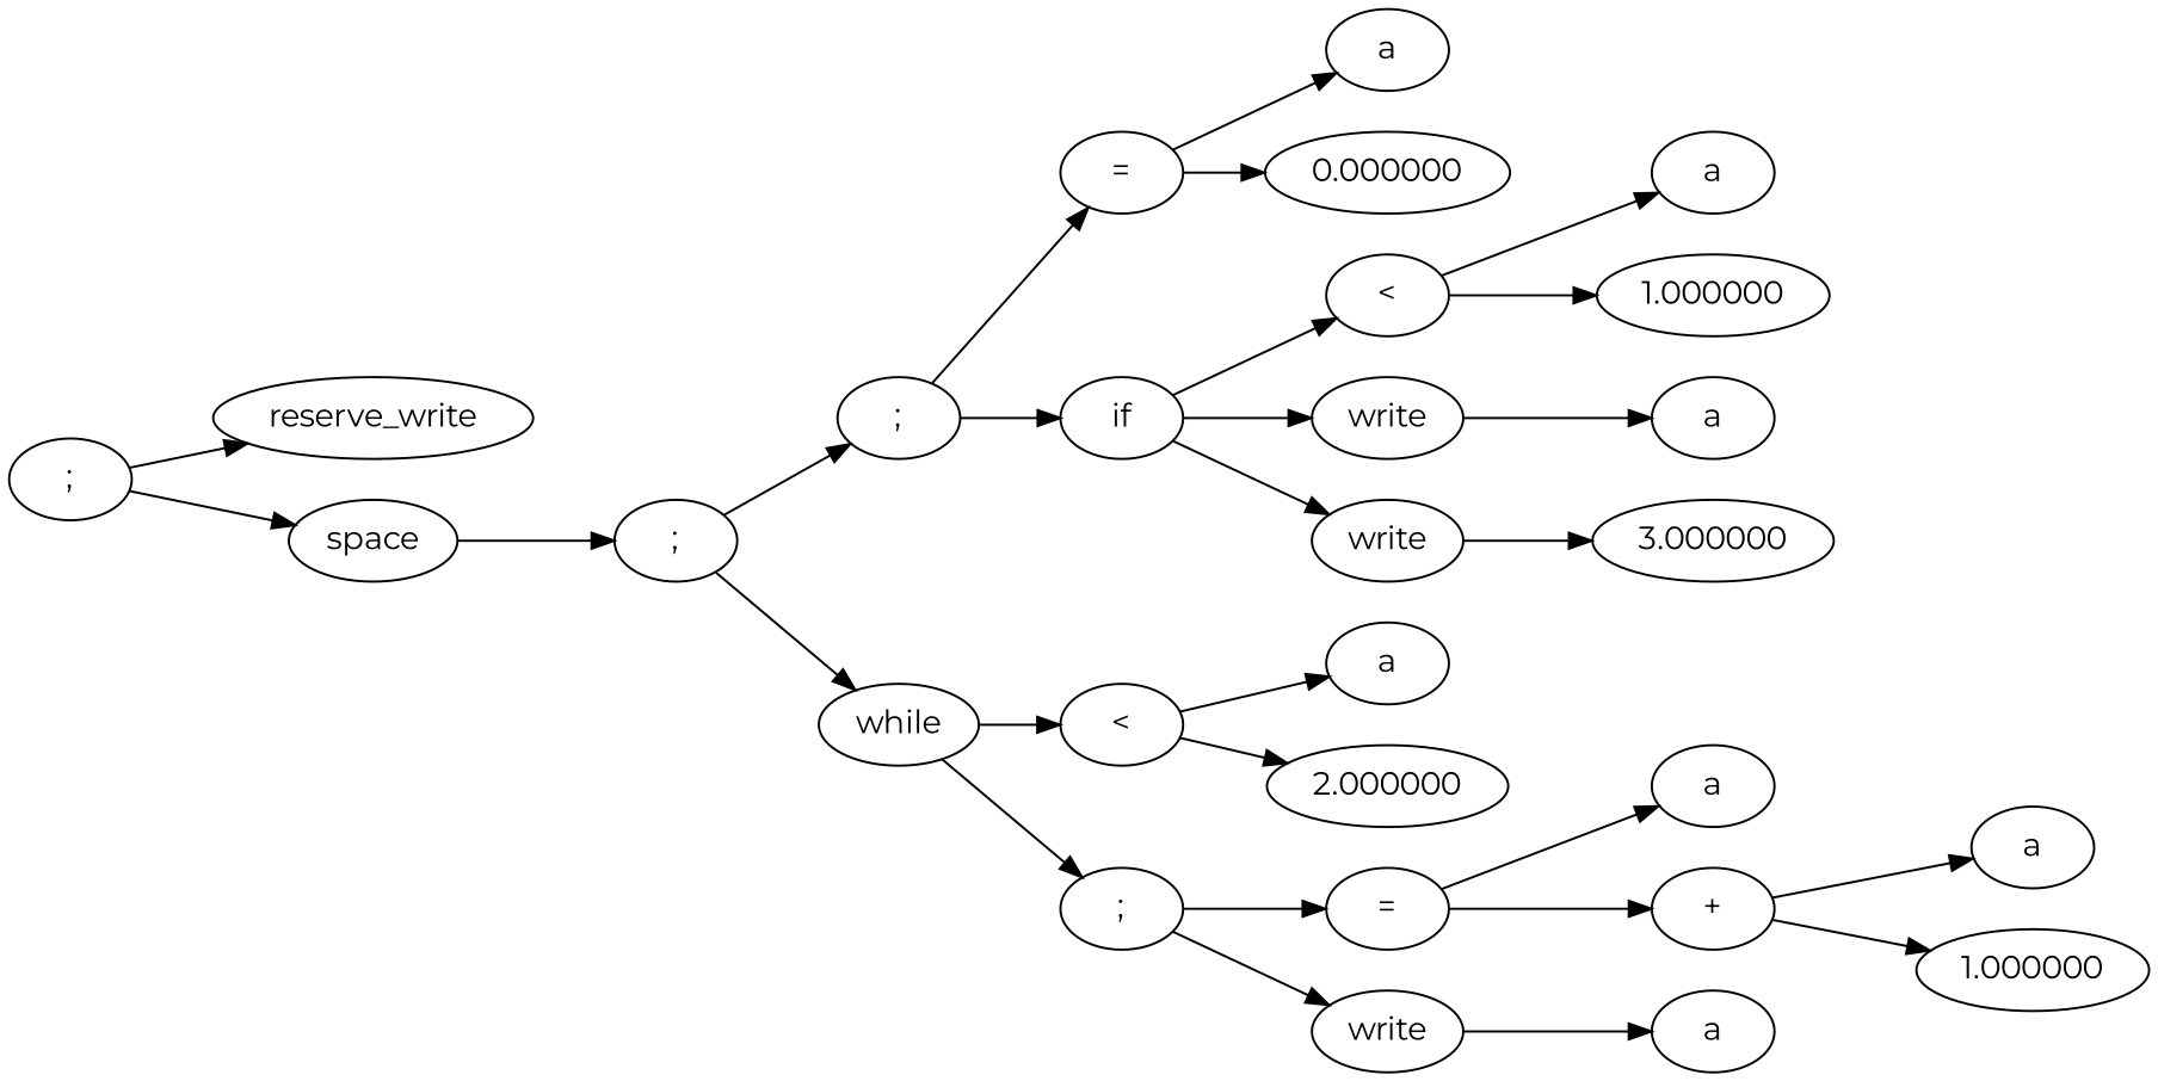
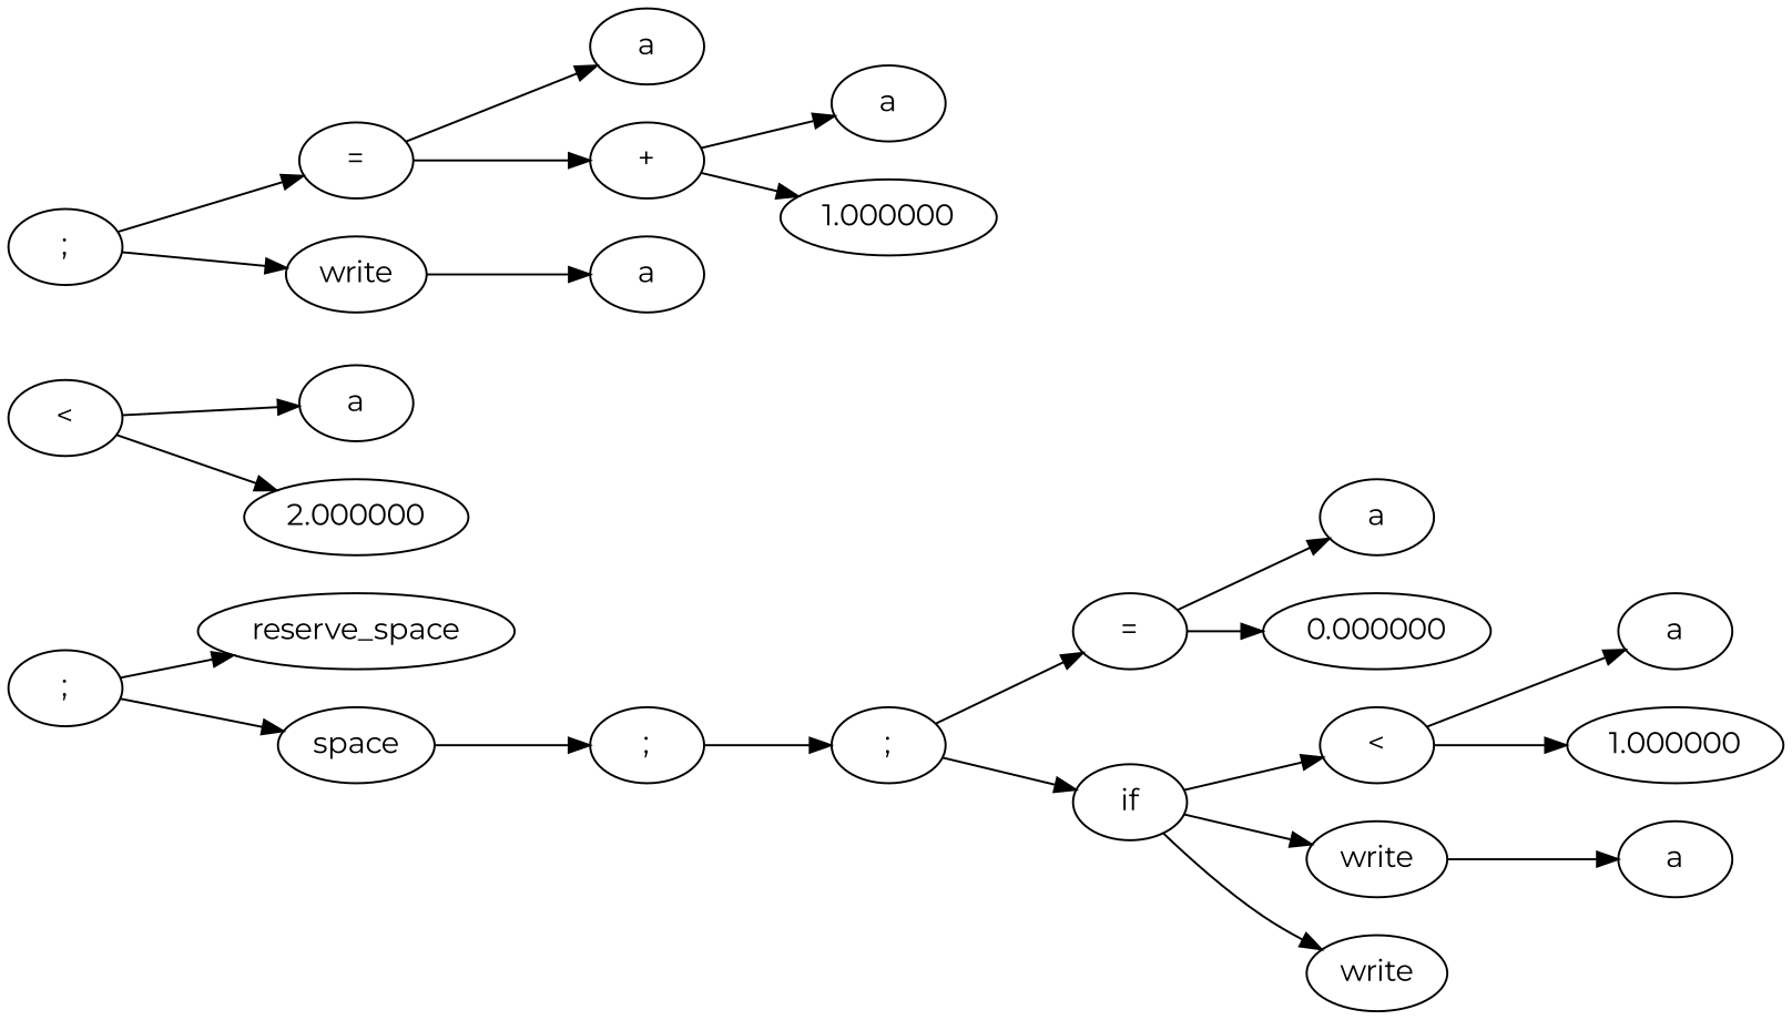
  digraph {
    fontname=Montserrat
    rankdir=LR
    node [fontname=Montserrat]
    edge [fontname=Montserrat]
-   n1 [label=reserve_write]
+   n1 [label=reserve_space]
    n2 [label=a]
    n3 [label=0.000000]
    n4 [label="="]
    n5 [label=a]
    n6 [label=1.000000]
    n7 [label="<"]
    n8 [label=a]
    n9 [label=write]
-   n10 [label=3.000000]
    n11 [label=write]
    n12 [label=if]
    n13 [label=";"]
    n14 [label=a]
    n15 [label=2.000000]
    n16 [label="<"]
    n17 [label=a]
    n18 [label=a]
    n19 [label=1.000000]
    n20 [label="+"]
    n21 [label="="]
    n22 [label=a]
    n23 [label=write]
    n24 [label=";"]
-   n25 [label=while]
    n26 [label=";"]
    n27 [label=space]
    n28 [label=";"]
    n4 -> n2
    n4 -> n3
    n7 -> n5
    n7 -> n6
    n9 -> n8
-   n11 -> n10
    n12 -> n7
    n12 -> n9
    n12 -> n11
    n13 -> n4
    n13 -> n12
    n16 -> n14
    n16 -> n15
    n20 -> n18
    n20 -> n19
    n21 -> n17
    n21 -> n20
    n23 -> n22
    n24 -> n21
    n24 -> n23
-   n25 -> n16
-   n25 -> n24
    n26 -> n13
-   n26 -> n25
    n27 -> n26
    n28 -> n1
    n28 -> n27
  }
